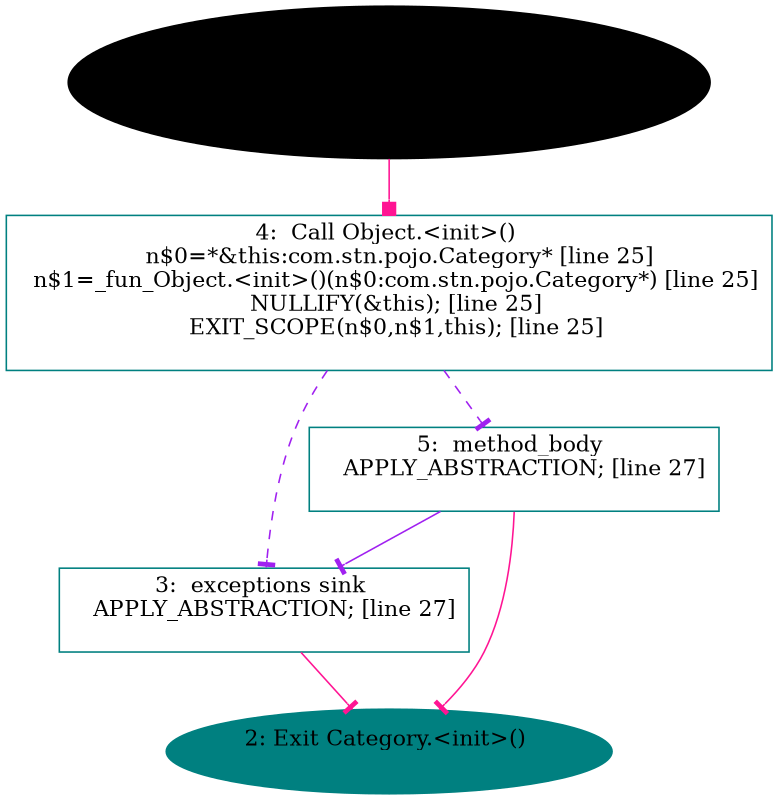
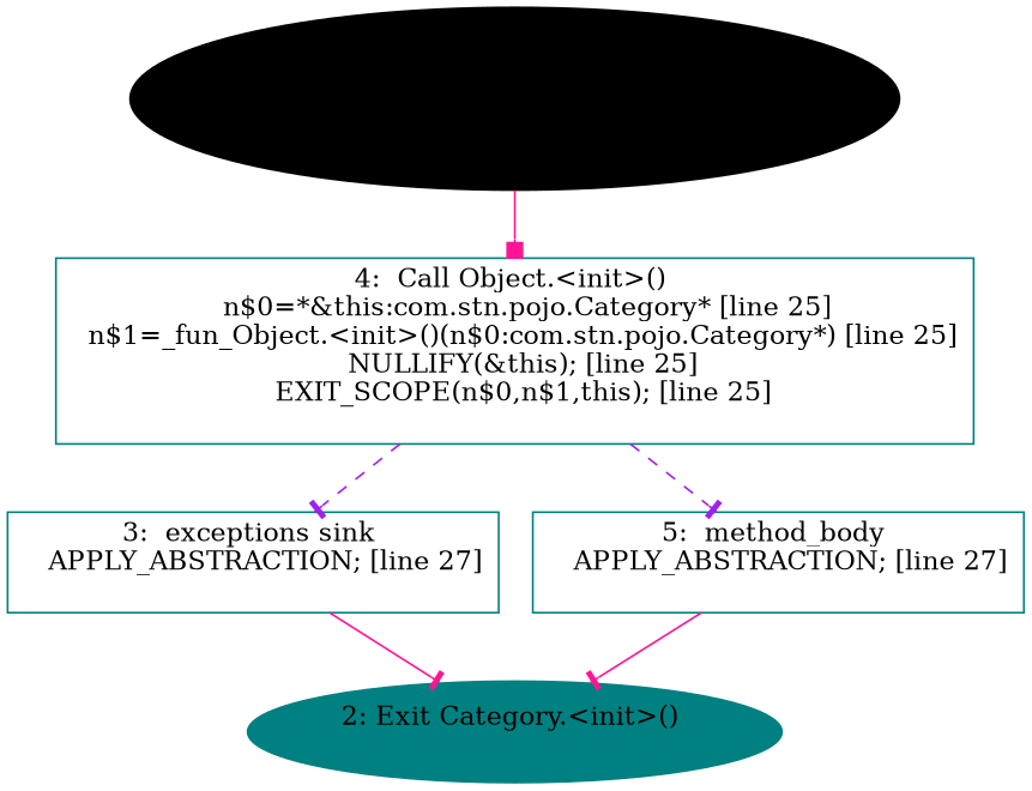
  digraph {
    node [color=teal shape=box]
    edge [color=deeppink style=solid arrowhead=tee]
    n1 [color=black label="1: Start Category.<init>()\nFormals:  this:com.stn.pojo.Category*\nLocals:  \n  " style=filled shape=""]
    n2 [label="4:  Call Object.<init>() \n   n$0=*&this:com.stn.pojo.Category* [line 25]\n  n$1=_fun_Object.<init>()(n$0:com.stn.pojo.Category*) [line 25]\n  NULLIFY(&this); [line 25]\n  EXIT_SCOPE(n$0,n$1,this); [line 25]\n "]
    n3 [label="3:  exceptions sink \n   APPLY_ABSTRACTION; [line 27]\n "]
    n4 [label="5:  method_body \n   APPLY_ABSTRACTION; [line 27]\n "]
    n5 [label="2: Exit Category.<init>() \n  " style=filled shape=""]
    n1 -> n2 [arrowhead=box]
    n2 -> n3 [color=purple style=dashed]
    n2 -> n4 [color=purple style=dashed]
    n3 -> n5
-   n4 -> n3 [color=purple]
    n4 -> n5
  }
